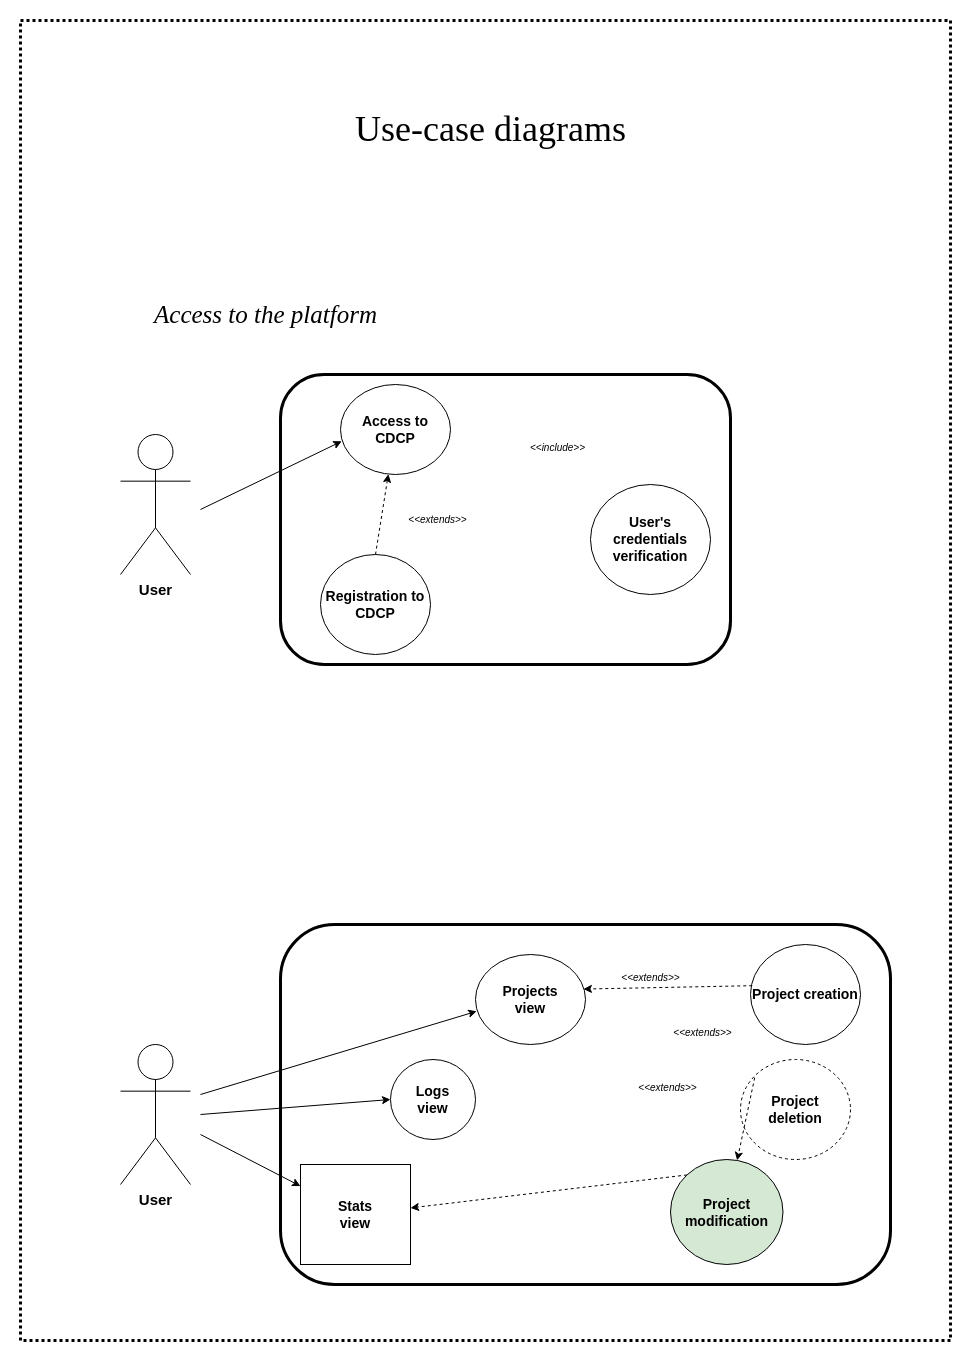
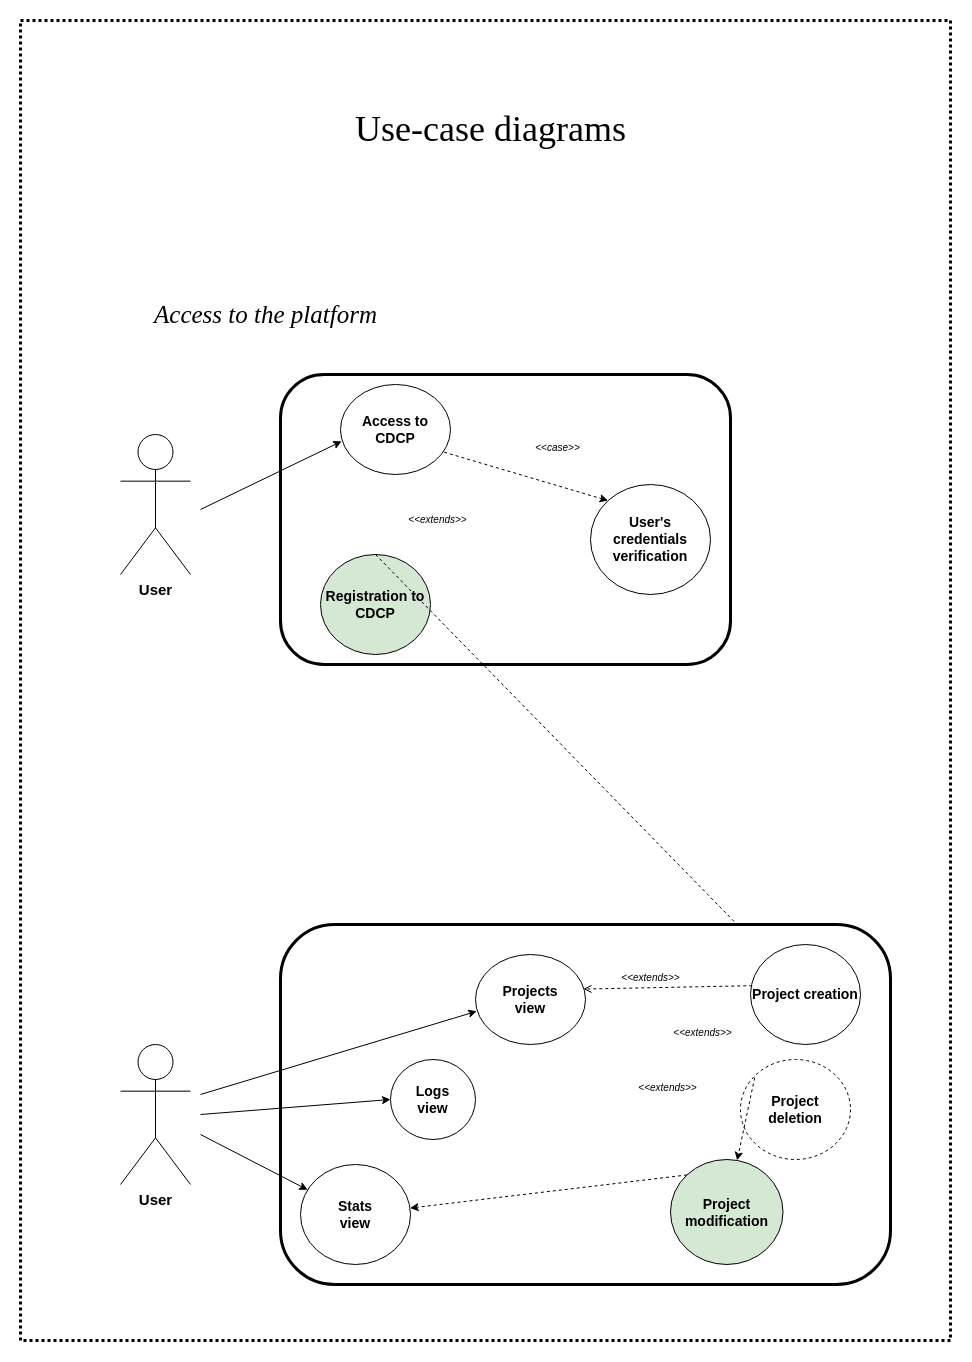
  <mxCell id="0" />
  <mxCell id="1" parent="0" />
  <mxCell id="2" value="&lt;b&gt;&lt;font style=&quot;font-size: 15px&quot;&gt;User&lt;/font&gt;&lt;/b&gt;" style="shape=umlActor;verticalLabelPosition=bottom;verticalAlign=top;html=1;outlineConnect=0;" vertex="1" parent="1"><mxGeometry x="120" y="434" width="70" height="140" as="geometry" /></mxCell>
  <mxCell id="3" value="" style="rounded=1;whiteSpace=wrap;html=1;strokeWidth=3;" vertex="1" parent="1"><mxGeometry x="280" y="374" width="450" height="290" as="geometry" /></mxCell>
  <mxCell id="4" value="&lt;font style=&quot;font-size: 14px&quot;&gt;&lt;b&gt;&lt;font style=&quot;font-size: 14px&quot; face=&quot;Helvetica&quot;&gt;Access to CDCP&lt;/font&gt;&lt;/b&gt;&lt;/font&gt;" style="ellipse;whiteSpace=wrap;html=1;" vertex="1" parent="1"><mxGeometry x="340" y="384" width="110" height="90" as="geometry" /></mxCell>
- <mxCell id="5" value="&lt;b&gt;&lt;font style=&quot;font-size: 14px&quot;&gt;Registration to CDCP&lt;/font&gt;&lt;/b&gt;" style="ellipse;whiteSpace=wrap;html=1;" vertex="1" parent="1"><mxGeometry x="320" y="554" width="110" height="100" as="geometry" /></mxCell>
+ <mxCell id="5" value="&lt;b&gt;&lt;font style=&quot;font-size: 14px&quot;&gt;Registration to CDCP&lt;/font&gt;&lt;/b&gt;" style="ellipse;whiteSpace=wrap;html=1;fillColor=#d5e8d4;" vertex="1" parent="1"><mxGeometry x="320" y="554" width="110" height="100" as="geometry" /></mxCell>
  <mxCell id="6" value="&lt;font size=&quot;1&quot;&gt;&lt;b style=&quot;font-size: 14px&quot;&gt;User's credentials verification&lt;/b&gt;&lt;/font&gt;" style="ellipse;whiteSpace=wrap;html=1;" vertex="1" parent="1"><mxGeometry x="590" y="484" width="120" height="110" as="geometry" /></mxCell>
- <mxCell id="7" value="" style="endArrow=classic;html=1;exitX=0.5;exitY=0;exitDx=0;exitDy=0;dashed=1;" edge="1" parent="1" source="5" target="4"><mxGeometry width="50" height="50" relative="1" as="geometry"><mxPoint x="390" y="584" as="sourcePoint" /><mxPoint x="440" y="534" as="targetPoint" /></mxGeometry></mxCell>
+ <mxCell id="7" value="" style="endArrow=classic;html=1;exitX=0.5;exitY=0;exitDx=0;exitDy=0;dashed=1;" edge="1" parent="1" source="5" target="17"><mxGeometry width="50" height="50" relative="1" as="geometry"><mxPoint x="390" y="584" as="sourcePoint" /><mxPoint x="440" y="534" as="targetPoint" /></mxGeometry></mxCell>
+ <mxCell id="8" value="" style="endArrow=classic;html=1;exitX=0.942;exitY=0.752;exitDx=0;exitDy=0;dashed=1;exitPerimeter=0;entryX=0;entryY=0;entryDx=0;entryDy=0;" edge="1" parent="1" source="4" target="6"><mxGeometry width="50" height="50" relative="1" as="geometry"><mxPoint x="581.109" y="454" as="sourcePoint" /><mxPoint x="560" y="547.18" as="targetPoint" /></mxGeometry></mxCell>
  <mxCell id="9" value="&lt;font style=&quot;font-size: 10px&quot;&gt;&lt;i&gt;&amp;lt;&amp;lt;extends&amp;gt;&amp;gt;&lt;/i&gt;&lt;/font&gt;" style="text;html=1;strokeColor=none;fillColor=none;align=center;verticalAlign=middle;whiteSpace=wrap;rounded=0;" vertex="1" parent="1"><mxGeometry x="410" y="506.5" width="55" height="25" as="geometry" /></mxCell>
- <mxCell id="10" value="&lt;font style=&quot;font-size: 10px&quot;&gt;&lt;i&gt;&amp;lt;&amp;lt;include&amp;gt;&amp;gt;&lt;/i&gt;&lt;/font&gt;" style="text;html=1;strokeColor=none;fillColor=none;align=center;verticalAlign=middle;whiteSpace=wrap;rounded=0;" vertex="1" parent="1"><mxGeometry x="530" y="434" width="55" height="25" as="geometry" /></mxCell>
+ <mxCell id="10" value="&lt;font style=&quot;font-size: 10px&quot;&gt;&lt;i&gt;&amp;lt;&amp;lt;case&amp;gt;&amp;gt;&lt;/i&gt;&lt;/font&gt;" style="text;html=1;strokeColor=none;fillColor=none;align=center;verticalAlign=middle;whiteSpace=wrap;rounded=0;" vertex="1" parent="1"><mxGeometry x="530" y="434" width="55" height="25" as="geometry" /></mxCell>
  <mxCell id="11" value="" style="endArrow=classic;html=1;entryX=0.011;entryY=0.631;entryDx=0;entryDy=0;entryPerimeter=0;" edge="1" parent="1" target="4"><mxGeometry width="50" height="50" relative="1" as="geometry"><mxPoint x="200" y="509" as="sourcePoint" /><mxPoint x="250" y="459" as="targetPoint" /></mxGeometry></mxCell>
  <mxCell id="12" value="&lt;div style=&quot;font-size: 25px&quot; align=&quot;center&quot;&gt;&lt;font style=&quot;font-size: 25px&quot; face=&quot;Ubuntu&quot;&gt;&lt;span style=&quot;font-size: 25px&quot;&gt;&lt;font style=&quot;font-size: 25px&quot;&gt;Access to the platform&lt;br style=&quot;font-size: 25px&quot;&gt;&lt;/font&gt;&lt;/span&gt;&lt;/font&gt;&lt;/div&gt;" style="text;html=1;align=center;verticalAlign=middle;resizable=0;points=[];autosize=1;rounded=0;shadow=0;sketch=0;glass=0;fontSize=25;fontStyle=2" vertex="1" parent="1"><mxGeometry x="135" y="294" width="260" height="40" as="geometry" /></mxCell>
  <mxCell id="13" value="&lt;b&gt;&lt;font style=&quot;font-size: 15px&quot;&gt;User&lt;/font&gt;&lt;/b&gt;" style="shape=umlActor;verticalLabelPosition=bottom;verticalAlign=top;html=1;outlineConnect=0;" vertex="1" parent="1"><mxGeometry x="120" y="1044" width="70" height="140" as="geometry" /></mxCell>
  <mxCell id="14" value="" style="rounded=1;whiteSpace=wrap;html=1;strokeWidth=3;" vertex="1" parent="1"><mxGeometry x="280" y="924" width="610" height="360" as="geometry" /></mxCell>
  <mxCell id="15" value="&lt;div&gt;&lt;font style=&quot;font-size: 14px&quot;&gt;&lt;b&gt;&lt;font style=&quot;font-size: 14px&quot; face=&quot;Helvetica&quot;&gt;Projects &lt;br&gt;&lt;/font&gt;&lt;/b&gt;&lt;/font&gt;&lt;/div&gt;&lt;div&gt;&lt;font style=&quot;font-size: 14px&quot;&gt;&lt;b&gt;&lt;font style=&quot;font-size: 14px&quot; face=&quot;Helvetica&quot;&gt;view&lt;br&gt;&lt;/font&gt;&lt;/b&gt;&lt;/font&gt;&lt;/div&gt;" style="ellipse;whiteSpace=wrap;html=1;" vertex="1" parent="1"><mxGeometry x="475" y="954" width="110" height="90" as="geometry" /></mxCell>
- <mxCell id="16" value="&lt;div&gt;&lt;b&gt;&lt;font style=&quot;font-size: 14px&quot;&gt;Stats&lt;/font&gt;&lt;/b&gt;&lt;/div&gt;&lt;div&gt;&lt;b&gt;&lt;font style=&quot;font-size: 14px&quot;&gt;view&lt;br&gt;&lt;/font&gt;&lt;/b&gt;&lt;/div&gt;" style="whiteSpace=wrap;html=1;rounded=0;" vertex="1" parent="1"><mxGeometry x="300" y="1164" width="110" height="100" as="geometry" /></mxCell>
+ <mxCell id="16" value="&lt;div&gt;&lt;b&gt;&lt;font style=&quot;font-size: 14px&quot;&gt;Stats&lt;/font&gt;&lt;/b&gt;&lt;/div&gt;&lt;div&gt;&lt;b&gt;&lt;font style=&quot;font-size: 14px&quot;&gt;view&lt;br&gt;&lt;/font&gt;&lt;/b&gt;&lt;/div&gt;" style="ellipse;whiteSpace=wrap;html=1;" vertex="1" parent="1"><mxGeometry x="300" y="1164" width="110" height="100" as="geometry" /></mxCell>
  <mxCell id="17" value="&lt;font size=&quot;1&quot;&gt;&lt;b style=&quot;font-size: 14px&quot;&gt;Project creation&lt;/b&gt;&lt;/font&gt;" style="ellipse;whiteSpace=wrap;html=1;" vertex="1" parent="1"><mxGeometry x="750" y="944" width="110" height="100" as="geometry" /></mxCell>
- <mxCell id="18" value="" style="endArrow=classic;html=1;dashed=1;entryX=0.981;entryY=0.384;entryDx=0;entryDy=0;exitX=0.016;exitY=0.412;exitDx=0;exitDy=0;entryPerimeter=0;exitPerimeter=0;" edge="1" parent="1" source="17" target="15"><mxGeometry width="50" height="50" relative="1" as="geometry"><mxPoint x="581.109" y="1064" as="sourcePoint" /><mxPoint x="560" y="1157.18" as="targetPoint" /></mxGeometry></mxCell>
+ <mxCell id="18" value="" style="endArrow=open;html=1;dashed=1;entryX=0.981;entryY=0.384;entryDx=0;entryDy=0;exitX=0.016;exitY=0.412;exitDx=0;exitDy=0;entryPerimeter=0;exitPerimeter=0;" edge="1" parent="1" source="17" target="15"><mxGeometry width="50" height="50" relative="1" as="geometry"><mxPoint x="581.109" y="1064" as="sourcePoint" /><mxPoint x="560" y="1157.18" as="targetPoint" /></mxGeometry></mxCell>
  <mxCell id="19" value="&lt;font style=&quot;font-size: 10px&quot;&gt;&lt;i&gt;&amp;lt;&amp;lt;extends&amp;gt;&amp;gt;&lt;/i&gt;&lt;/font&gt;" style="text;html=1;strokeColor=none;fillColor=none;align=center;verticalAlign=middle;whiteSpace=wrap;rounded=0;" vertex="1" parent="1"><mxGeometry x="622.5" y="964" width="55" height="25" as="geometry" /></mxCell>
  <mxCell id="20" value="" style="endArrow=classic;html=1;entryX=0.011;entryY=0.631;entryDx=0;entryDy=0;entryPerimeter=0;" edge="1" parent="1" target="15"><mxGeometry width="50" height="50" relative="1" as="geometry"><mxPoint x="200" y="1094" as="sourcePoint" /><mxPoint x="250" y="1069" as="targetPoint" /></mxGeometry></mxCell>
  <mxCell id="21" value="" style="endArrow=classic;html=1;entryX=0;entryY=0.5;entryDx=0;entryDy=0;" edge="1" parent="1" target="23"><mxGeometry width="50" height="50" relative="1" as="geometry"><mxPoint x="200" y="1114" as="sourcePoint" /><mxPoint x="391.21" y="1060.79" as="targetPoint" /></mxGeometry></mxCell>
  <mxCell id="22" value="" style="endArrow=classic;html=1;" edge="1" parent="1" target="16"><mxGeometry width="50" height="50" relative="1" as="geometry"><mxPoint x="200" y="1134" as="sourcePoint" /><mxPoint x="401.21" y="1070.79" as="targetPoint" /></mxGeometry></mxCell>
  <mxCell id="23" value="&lt;div&gt;&lt;b&gt;&lt;font style=&quot;font-size: 14px&quot;&gt;Logs &lt;br&gt;&lt;/font&gt;&lt;/b&gt;&lt;/div&gt;&lt;div&gt;&lt;b&gt;&lt;font style=&quot;font-size: 14px&quot;&gt;view&lt;/font&gt;&lt;/b&gt;&lt;/div&gt;" style="ellipse;whiteSpace=wrap;html=1;" vertex="1" parent="1"><mxGeometry x="390" y="1059" width="85" height="80" as="geometry" /></mxCell>
  <mxCell id="24" value="&lt;font size=&quot;1&quot;&gt;&lt;b style=&quot;font-size: 14px&quot;&gt;Project&lt;/b&gt;&lt;/font&gt;&lt;div&gt;&lt;font size=&quot;1&quot;&gt;&lt;b style=&quot;font-size: 14px&quot;&gt;deletion&lt;br&gt;&lt;/b&gt;&lt;/font&gt;&lt;/div&gt;" style="ellipse;whiteSpace=wrap;html=1;dashed=1;" vertex="1" parent="1"><mxGeometry x="740" y="1059" width="110" height="100" as="geometry" /></mxCell>
  <mxCell id="25" value="&lt;div&gt;&lt;font size=&quot;1&quot;&gt;&lt;b style=&quot;font-size: 14px&quot;&gt;Project&lt;/b&gt;&lt;/font&gt;&lt;/div&gt;&lt;div&gt;&lt;font size=&quot;1&quot;&gt;&lt;b style=&quot;font-size: 14px&quot;&gt;modification&lt;br&gt;&lt;/b&gt;&lt;/font&gt;&lt;/div&gt;" style="ellipse;whiteSpace=wrap;html=1;fillColor=#d5e8d4;" vertex="1" parent="1"><mxGeometry x="670" y="1159" width="112.5" height="105" as="geometry" /></mxCell>
  <mxCell id="26" value="" style="endArrow=classic;html=1;dashed=1;exitX=0.129;exitY=0.182;exitDx=0;exitDy=0;exitPerimeter=0;" edge="1" parent="1" source="24" target="25"><mxGeometry width="50" height="50" relative="1" as="geometry"><mxPoint x="617.872" y="1069.003" as="sourcePoint" /><mxPoint x="710" y="1047.4" as="targetPoint" /></mxGeometry></mxCell>
  <mxCell id="27" value="" style="endArrow=classic;html=1;dashed=1;exitX=0;exitY=0;exitDx=0;exitDy=0;" edge="1" parent="1" source="25" target="16"><mxGeometry width="50" height="50" relative="1" as="geometry"><mxPoint x="615" y="1120.02" as="sourcePoint" /><mxPoint x="707.975" y="1184" as="targetPoint" /></mxGeometry></mxCell>
  <mxCell id="28" value="&lt;font style=&quot;font-size: 10px&quot;&gt;&lt;i&gt;&amp;lt;&amp;lt;extends&amp;gt;&amp;gt;&lt;/i&gt;&lt;/font&gt;" style="text;html=1;strokeColor=none;fillColor=none;align=center;verticalAlign=middle;whiteSpace=wrap;rounded=0;" vertex="1" parent="1"><mxGeometry x="675" y="1019" width="55" height="25" as="geometry" /></mxCell>
  <mxCell id="29" value="&lt;font style=&quot;font-size: 10px&quot;&gt;&lt;i&gt;&amp;lt;&amp;lt;extends&amp;gt;&amp;gt;&lt;/i&gt;&lt;/font&gt;" style="text;html=1;strokeColor=none;fillColor=none;align=center;verticalAlign=middle;whiteSpace=wrap;rounded=0;" vertex="1" parent="1"><mxGeometry x="640" y="1074" width="55" height="25" as="geometry" /></mxCell>
  <mxCell id="30" value="&lt;div style=&quot;font-size: 36px;&quot; align=&quot;center&quot;&gt;&lt;font style=&quot;font-size: 36px;&quot; face=&quot;Ubuntu&quot;&gt;&lt;span style=&quot;font-size: 36px;&quot;&gt;&lt;font style=&quot;font-size: 36px;&quot;&gt;Use-case diagrams&lt;br style=&quot;font-size: 36px;&quot;&gt;&lt;/font&gt;&lt;/span&gt;&lt;/font&gt;&lt;/div&gt;" style="text;html=1;align=center;verticalAlign=middle;resizable=0;points=[];autosize=1;rounded=0;shadow=0;sketch=0;glass=0;fontSize=36;fontStyle=0" vertex="1" parent="1"><mxGeometry x="330" y="104" width="320" height="50" as="geometry" /></mxCell>
  <mxCell id="31" value="" style="rounded=0;whiteSpace=wrap;html=1;shadow=0;glass=0;dashed=1;dashPattern=1 1;sketch=0;strokeWidth=3;fontSize=36;fillColor=none;" vertex="1" parent="1"><mxGeometry x="20" y="20" width="930" height="1320" as="geometry" /></mxCell>
